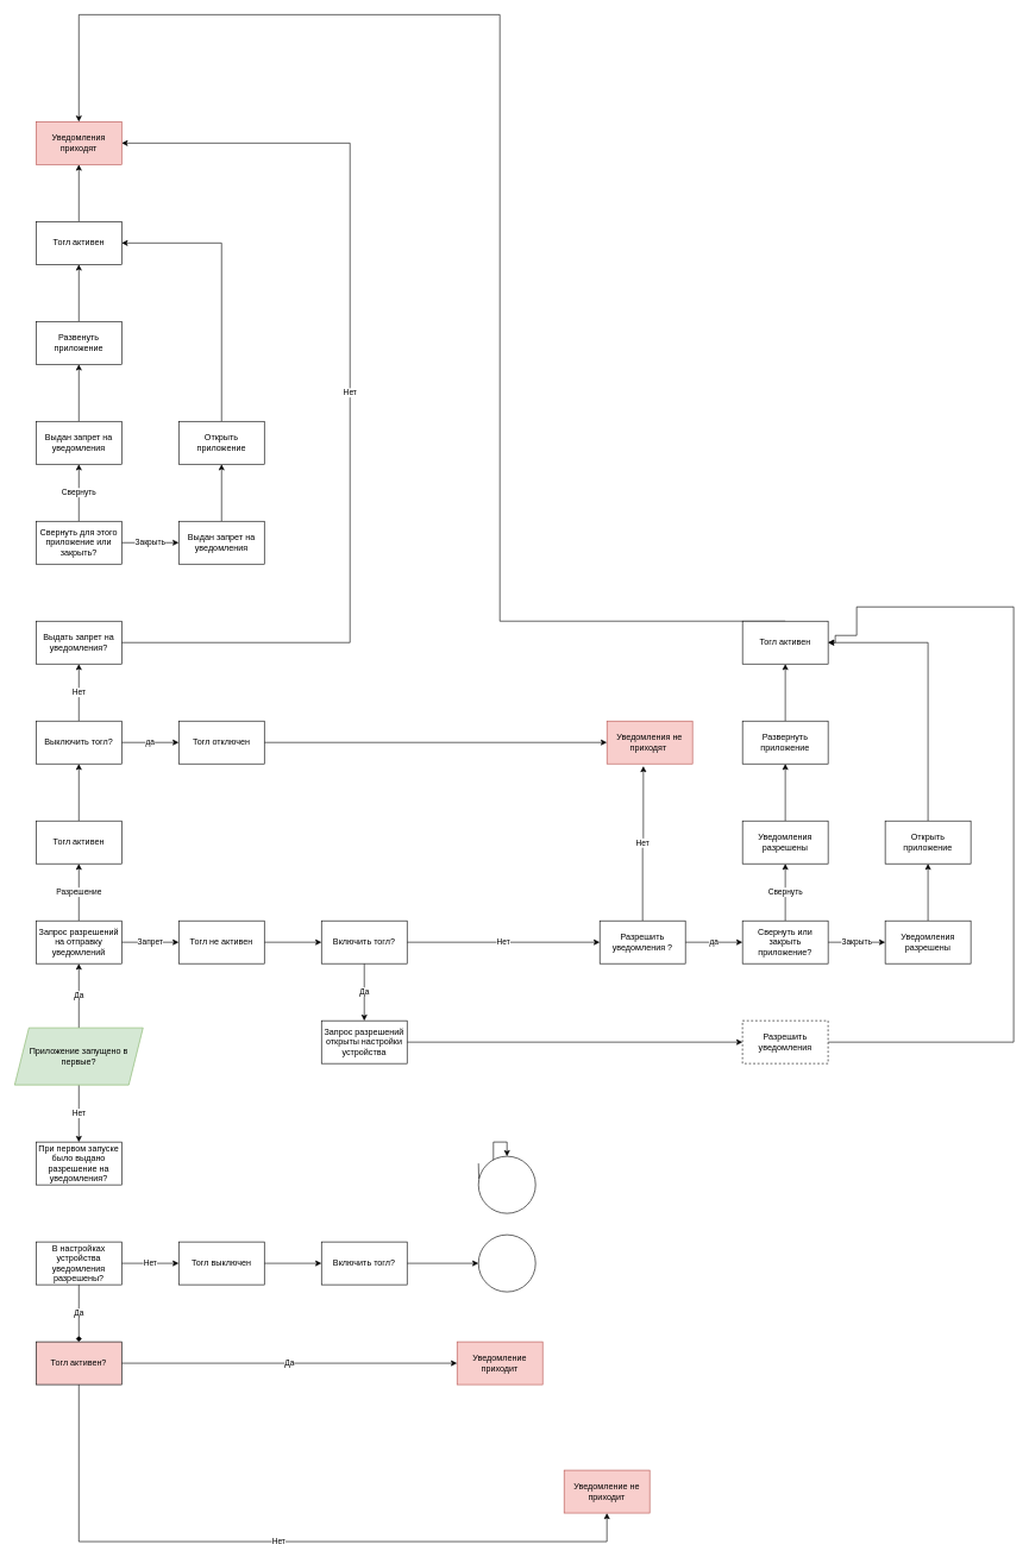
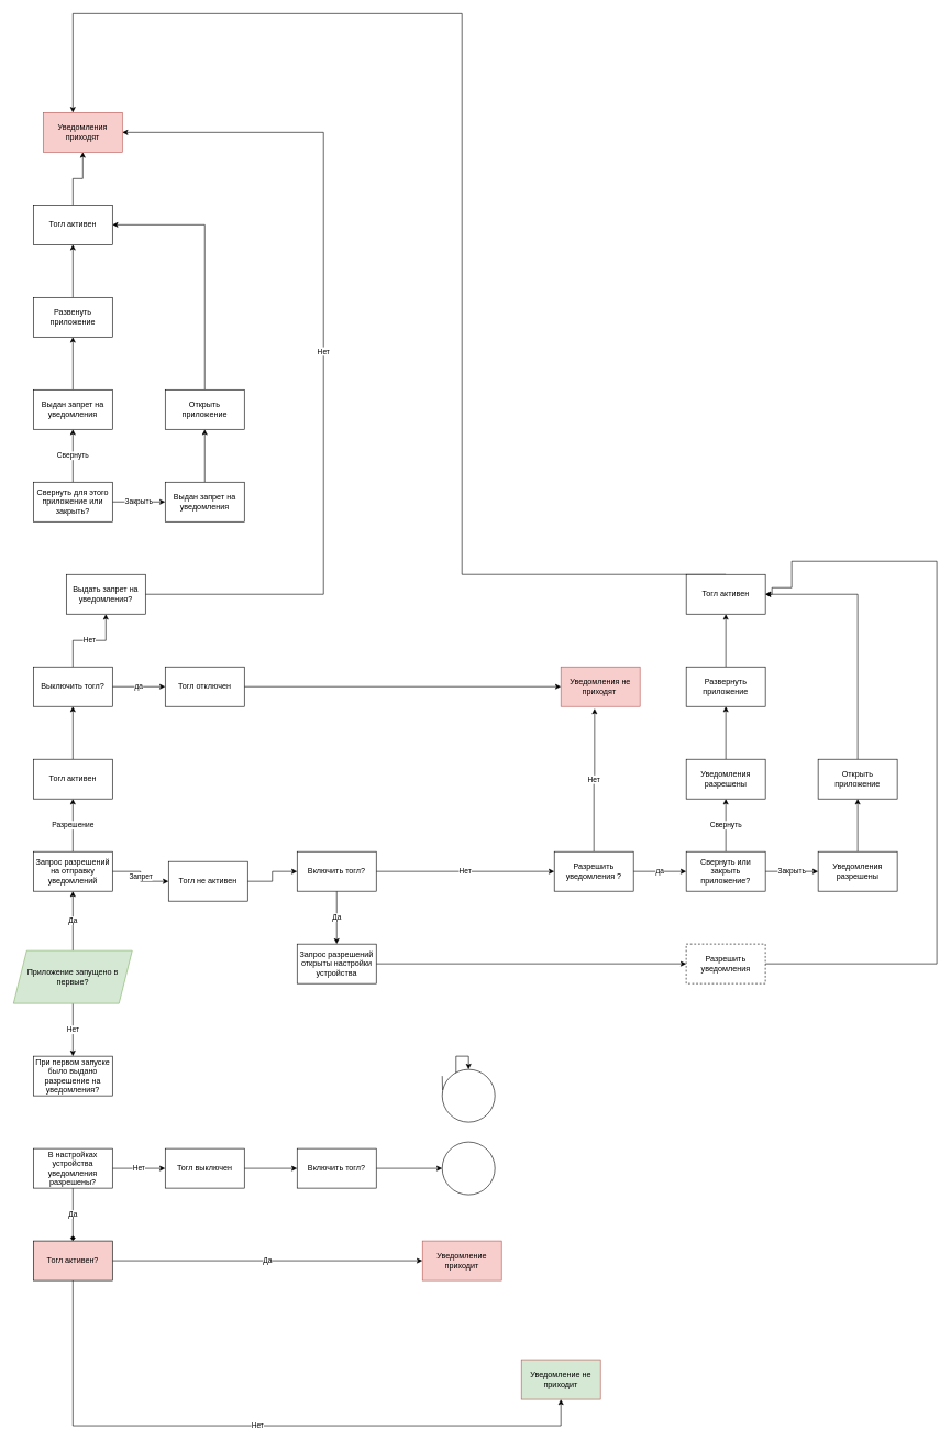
  <mxCell id="0" />
  <mxCell id="1" parent="0" />
  <mxCell id="2" value="Да" style="edgeStyle=orthogonalEdgeStyle;rounded=0;orthogonalLoop=1;jettySize=auto;html=1;" parent="1" source="4" target="7" edge="1"><mxGeometry relative="1" as="geometry" /></mxCell>
  <mxCell id="3" value="Нет" style="edgeStyle=orthogonalEdgeStyle;rounded=0;orthogonalLoop=1;jettySize=auto;html=1;" parent="1" source="4" target="8" edge="1"><mxGeometry relative="1" as="geometry" /></mxCell>
  <mxCell id="4" value="Приложение запущено в первые?" style="shape=parallelogram;perimeter=parallelogramPerimeter;whiteSpace=wrap;html=1;fixedSize=1;fillColor=#d5e8d4;strokeColor=#82b366;" parent="1" vertex="1"><mxGeometry x="20" y="1440" width="180" height="80" as="geometry" /></mxCell>
  <mxCell id="5" value="Разрешение" style="edgeStyle=orthogonalEdgeStyle;rounded=0;orthogonalLoop=1;jettySize=auto;html=1;" parent="1" source="7" target="10" edge="1"><mxGeometry relative="1" as="geometry" /></mxCell>
  <mxCell id="6" value="Запрет" style="edgeStyle=orthogonalEdgeStyle;rounded=0;orthogonalLoop=1;jettySize=auto;html=1;" parent="1" source="7" target="12" edge="1"><mxGeometry relative="1" as="geometry" /></mxCell>
  <mxCell id="7" value="Запрос разрешений на отправку уведомлений" style="whiteSpace=wrap;html=1;" parent="1" vertex="1"><mxGeometry x="50" y="1290" width="120" height="60" as="geometry" /></mxCell>
  <mxCell id="8" value="При первом запуске было выдано разрешение на уведомления?" style="whiteSpace=wrap;html=1;" parent="1" vertex="1"><mxGeometry x="50" y="1600" width="120" height="60" as="geometry" /></mxCell>
  <mxCell id="9" value="" style="edgeStyle=orthogonalEdgeStyle;rounded=0;orthogonalLoop=1;jettySize=auto;html=1;" parent="1" source="10" target="25" edge="1"><mxGeometry relative="1" as="geometry" /></mxCell>
  <mxCell id="10" value="Тогл активен" style="whiteSpace=wrap;html=1;" parent="1" vertex="1"><mxGeometry x="50" y="1150" width="120" height="60" as="geometry" /></mxCell>
  <mxCell id="11" value="" style="edgeStyle=orthogonalEdgeStyle;rounded=0;orthogonalLoop=1;jettySize=auto;html=1;" parent="1" source="12" target="65" edge="1"><mxGeometry relative="1" as="geometry" /></mxCell>
- <mxCell id="12" value="Тогл не активен" style="whiteSpace=wrap;html=1;" parent="1" vertex="1"><mxGeometry x="250" y="1290" width="120" height="60" as="geometry" /></mxCell>
+ <mxCell id="12" value="Тогл не активен" style="whiteSpace=wrap;html=1;" parent="1" vertex="1"><mxGeometry x="255" y="1305" width="120" height="60" as="geometry" /></mxCell>
  <mxCell id="13" value="Да" style="edgeStyle=orthogonalEdgeStyle;rounded=0;orthogonalLoop=1;jettySize=auto;html=1;endArrow=diamond;" parent="1" source="15" target="18" edge="1"><mxGeometry relative="1" as="geometry" /></mxCell>
  <mxCell id="14" value="Нет" style="edgeStyle=orthogonalEdgeStyle;rounded=0;orthogonalLoop=1;jettySize=auto;html=1;" parent="1" source="15" target="20" edge="1"><mxGeometry relative="1" as="geometry" /></mxCell>
  <mxCell id="15" value="В настройках устройства уведомления разрешены?" style="whiteSpace=wrap;html=1;" parent="1" vertex="1"><mxGeometry x="50" y="1740" width="120" height="60" as="geometry" /></mxCell>
  <mxCell id="16" value="Нет" style="edgeStyle=orthogonalEdgeStyle;rounded=0;orthogonalLoop=1;jettySize=auto;html=1;" parent="1" source="18" target="21" edge="1"><mxGeometry relative="1" as="geometry"><Array as="points"><mxPoint x="110" y="2160" /></Array></mxGeometry></mxCell>
  <mxCell id="17" value="Да" style="edgeStyle=orthogonalEdgeStyle;rounded=0;orthogonalLoop=1;jettySize=auto;html=1;" parent="1" source="18" target="22" edge="1"><mxGeometry relative="1" as="geometry" /></mxCell>
  <mxCell id="18" value="Тогл активен?" style="whiteSpace=wrap;html=1;fillColor=#f8cecc;" parent="1" vertex="1"><mxGeometry x="50" y="1880" width="120" height="60" as="geometry" /></mxCell>
  <mxCell id="19" value="" style="edgeStyle=orthogonalEdgeStyle;rounded=0;orthogonalLoop=1;jettySize=auto;html=1;" parent="1" source="20" target="62" edge="1"><mxGeometry relative="1" as="geometry" /></mxCell>
  <mxCell id="20" value="Тогл выключен" style="whiteSpace=wrap;html=1;" parent="1" vertex="1"><mxGeometry x="250" y="1740" width="120" height="60" as="geometry" /></mxCell>
- <mxCell id="21" value="Уведомление не приходит" style="whiteSpace=wrap;html=1;fillColor=#f8cecc;strokeColor=#b85450;" parent="1" vertex="1"><mxGeometry x="790" y="2060" width="120" height="60" as="geometry" /></mxCell>
+ <mxCell id="21" value="Уведомление не приходит" style="whiteSpace=wrap;html=1;fillColor=#d5e8d4;strokeColor=#b85450;" parent="1" vertex="1"><mxGeometry x="790" y="2060" width="120" height="60" as="geometry" /></mxCell>
  <mxCell id="22" value="Уведомление приходит" style="whiteSpace=wrap;html=1;fillColor=#f8cecc;strokeColor=#b85450;" parent="1" vertex="1"><mxGeometry x="640" y="1880" width="120" height="60" as="geometry" /></mxCell>
  <mxCell id="23" value="Нет" style="edgeStyle=orthogonalEdgeStyle;rounded=0;orthogonalLoop=1;jettySize=auto;html=1;" parent="1" source="25" target="27" edge="1"><mxGeometry relative="1" as="geometry" /></mxCell>
  <mxCell id="24" value="да" style="edgeStyle=orthogonalEdgeStyle;rounded=0;orthogonalLoop=1;jettySize=auto;html=1;" parent="1" source="25" target="46" edge="1"><mxGeometry relative="1" as="geometry" /></mxCell>
  <mxCell id="25" value="Выключить тогл?" style="whiteSpace=wrap;html=1;" parent="1" vertex="1"><mxGeometry x="50" y="1010" width="120" height="60" as="geometry" /></mxCell>
  <mxCell id="26" value="Нет" style="edgeStyle=orthogonalEdgeStyle;rounded=0;orthogonalLoop=1;jettySize=auto;html=1;entryX=1;entryY=0.5;entryDx=0;entryDy=0;" parent="1" source="27" target="42" edge="1"><mxGeometry relative="1" as="geometry"><mxPoint x="250" y="900" as="targetPoint" /><Array as="points"><mxPoint x="490" y="900" /><mxPoint x="490" y="200" /></Array></mxGeometry></mxCell>
- <mxCell id="27" value="Выдать запрет на уведомления?" style="whiteSpace=wrap;html=1;" parent="1" vertex="1"><mxGeometry x="50" y="870" width="120" height="60" as="geometry" /></mxCell>
+ <mxCell id="27" value="Выдать запрет на уведомления?" style="whiteSpace=wrap;html=1;" parent="1" vertex="1"><mxGeometry x="100" y="870" width="120" height="60" as="geometry" /></mxCell>
  <mxCell id="28" value="Свернуть" style="edgeStyle=orthogonalEdgeStyle;rounded=0;orthogonalLoop=1;jettySize=auto;html=1;" parent="1" source="30" target="35" edge="1"><mxGeometry relative="1" as="geometry" /></mxCell>
  <mxCell id="29" value="Закрыть" style="edgeStyle=orthogonalEdgeStyle;rounded=0;orthogonalLoop=1;jettySize=auto;html=1;" parent="1" source="30" target="37" edge="1"><mxGeometry relative="1" as="geometry" /></mxCell>
  <mxCell id="30" value="Свернуть для этого приложение или закрыть?" style="whiteSpace=wrap;html=1;" parent="1" vertex="1"><mxGeometry x="50" y="730" width="120" height="60" as="geometry" /></mxCell>
  <mxCell id="31" value="да" style="edgeStyle=orthogonalEdgeStyle;rounded=0;orthogonalLoop=1;jettySize=auto;html=1;" parent="1" source="33" target="50" edge="1"><mxGeometry relative="1" as="geometry" /></mxCell>
  <mxCell id="32" value="Нет" style="edgeStyle=orthogonalEdgeStyle;rounded=0;orthogonalLoop=1;jettySize=auto;html=1;exitX=0.5;exitY=0;exitDx=0;exitDy=0;entryX=0.426;entryY=1.052;entryDx=0;entryDy=0;entryPerimeter=0;" parent="1" source="33" target="47" edge="1"><mxGeometry relative="1" as="geometry" /></mxCell>
  <mxCell id="33" value="Разрешить уведомления ?" style="whiteSpace=wrap;html=1;" parent="1" vertex="1"><mxGeometry x="840" y="1290" width="120" height="60" as="geometry" /></mxCell>
  <mxCell id="34" value="" style="edgeStyle=orthogonalEdgeStyle;rounded=0;orthogonalLoop=1;jettySize=auto;html=1;" parent="1" source="35" target="39" edge="1"><mxGeometry relative="1" as="geometry" /></mxCell>
  <mxCell id="35" value="Выдан запрет на уведомления" style="whiteSpace=wrap;html=1;" parent="1" vertex="1"><mxGeometry x="50" y="590" width="120" height="60" as="geometry" /></mxCell>
  <mxCell id="36" value="" style="edgeStyle=orthogonalEdgeStyle;rounded=0;orthogonalLoop=1;jettySize=auto;html=1;" parent="1" source="37" target="44" edge="1"><mxGeometry relative="1" as="geometry" /></mxCell>
  <mxCell id="37" value="Выдан запрет на уведомления" style="whiteSpace=wrap;html=1;" parent="1" vertex="1"><mxGeometry x="250" y="730" width="120" height="60" as="geometry" /></mxCell>
  <mxCell id="38" value="" style="edgeStyle=orthogonalEdgeStyle;rounded=0;orthogonalLoop=1;jettySize=auto;html=1;" parent="1" source="39" target="41" edge="1"><mxGeometry relative="1" as="geometry" /></mxCell>
  <mxCell id="39" value="Развенуть приложение" style="whiteSpace=wrap;html=1;" parent="1" vertex="1"><mxGeometry x="50" y="450" width="120" height="60" as="geometry" /></mxCell>
  <mxCell id="40" value="" style="edgeStyle=orthogonalEdgeStyle;rounded=0;orthogonalLoop=1;jettySize=auto;html=1;" parent="1" source="41" target="42" edge="1"><mxGeometry relative="1" as="geometry" /></mxCell>
  <mxCell id="41" value="Тогл активен" style="whiteSpace=wrap;html=1;" parent="1" vertex="1"><mxGeometry x="50" y="310" width="120" height="60" as="geometry" /></mxCell>
- <mxCell id="42" value="Уведомления приходят" style="whiteSpace=wrap;html=1;fillColor=#f8cecc;strokeColor=#b85450;" parent="1" vertex="1"><mxGeometry x="50" y="170" width="120" height="60" as="geometry" /></mxCell>
+ <mxCell id="42" value="Уведомления приходят" style="whiteSpace=wrap;html=1;fillColor=#f8cecc;strokeColor=#b85450;" parent="1" vertex="1"><mxGeometry x="65" y="170" width="120" height="60" as="geometry" /></mxCell>
  <mxCell id="43" style="edgeStyle=orthogonalEdgeStyle;rounded=0;orthogonalLoop=1;jettySize=auto;html=1;exitX=0.5;exitY=0;exitDx=0;exitDy=0;entryX=1;entryY=0.5;entryDx=0;entryDy=0;" parent="1" source="44" target="41" edge="1"><mxGeometry relative="1" as="geometry" /></mxCell>
  <mxCell id="44" value="Открыть приложение" style="whiteSpace=wrap;html=1;" parent="1" vertex="1"><mxGeometry x="250" y="590" width="120" height="60" as="geometry" /></mxCell>
  <mxCell id="45" value="" style="edgeStyle=orthogonalEdgeStyle;rounded=0;orthogonalLoop=1;jettySize=auto;html=1;" parent="1" source="46" target="47" edge="1"><mxGeometry relative="1" as="geometry" /></mxCell>
  <mxCell id="46" value="Тогл отключен" style="whiteSpace=wrap;html=1;" parent="1" vertex="1"><mxGeometry x="250" y="1010" width="120" height="60" as="geometry" /></mxCell>
  <mxCell id="47" value="Уведомления не приходят&amp;nbsp;" style="whiteSpace=wrap;html=1;fillColor=#f8cecc;strokeColor=#b85450;" parent="1" vertex="1"><mxGeometry x="850" y="1010" width="120" height="60" as="geometry" /></mxCell>
  <mxCell id="48" value="Свернуть" style="edgeStyle=orthogonalEdgeStyle;rounded=0;orthogonalLoop=1;jettySize=auto;html=1;" parent="1" source="50" target="52" edge="1"><mxGeometry relative="1" as="geometry" /></mxCell>
  <mxCell id="49" value="Закрыть" style="edgeStyle=orthogonalEdgeStyle;rounded=0;orthogonalLoop=1;jettySize=auto;html=1;" parent="1" source="50" target="54" edge="1"><mxGeometry relative="1" as="geometry" /></mxCell>
  <mxCell id="50" value="Свернуть или закрыть приложение?" style="whiteSpace=wrap;html=1;" parent="1" vertex="1"><mxGeometry x="1040" y="1290" width="120" height="60" as="geometry" /></mxCell>
  <mxCell id="51" value="" style="edgeStyle=orthogonalEdgeStyle;rounded=0;orthogonalLoop=1;jettySize=auto;html=1;" parent="1" source="52" target="56" edge="1"><mxGeometry relative="1" as="geometry" /></mxCell>
  <mxCell id="52" value="Уведомления разрешены" style="whiteSpace=wrap;html=1;" parent="1" vertex="1"><mxGeometry x="1040" y="1150" width="120" height="60" as="geometry" /></mxCell>
  <mxCell id="53" value="" style="edgeStyle=orthogonalEdgeStyle;rounded=0;orthogonalLoop=1;jettySize=auto;html=1;" parent="1" source="54" target="60" edge="1"><mxGeometry relative="1" as="geometry" /></mxCell>
  <mxCell id="54" value="Уведомления разрешены" style="whiteSpace=wrap;html=1;" parent="1" vertex="1"><mxGeometry x="1240" y="1290" width="120" height="60" as="geometry" /></mxCell>
  <mxCell id="55" value="" style="edgeStyle=orthogonalEdgeStyle;rounded=0;orthogonalLoop=1;jettySize=auto;html=1;" parent="1" source="56" target="58" edge="1"><mxGeometry relative="1" as="geometry" /></mxCell>
  <mxCell id="56" value="Развернуть приложение" style="whiteSpace=wrap;html=1;" parent="1" vertex="1"><mxGeometry x="1040" y="1010" width="120" height="60" as="geometry" /></mxCell>
  <mxCell id="57" style="edgeStyle=orthogonalEdgeStyle;rounded=0;orthogonalLoop=1;jettySize=auto;html=1;exitX=0.5;exitY=0;exitDx=0;exitDy=0;" parent="1" source="58" target="42" edge="1"><mxGeometry relative="1" as="geometry"><Array as="points"><mxPoint x="700" y="20" /><mxPoint x="110" y="20" /></Array></mxGeometry></mxCell>
  <mxCell id="58" value="Тогл активен" style="whiteSpace=wrap;html=1;" parent="1" vertex="1"><mxGeometry x="1040" y="870" width="120" height="60" as="geometry" /></mxCell>
  <mxCell id="59" style="edgeStyle=orthogonalEdgeStyle;rounded=0;orthogonalLoop=1;jettySize=auto;html=1;exitX=0.5;exitY=0;exitDx=0;exitDy=0;entryX=1;entryY=0.5;entryDx=0;entryDy=0;" parent="1" source="60" target="58" edge="1"><mxGeometry relative="1" as="geometry" /></mxCell>
  <mxCell id="60" value="Открыть приложение" style="whiteSpace=wrap;html=1;" parent="1" vertex="1"><mxGeometry x="1240" y="1150" width="120" height="60" as="geometry" /></mxCell>
  <mxCell id="61" value="" style="edgeStyle=orthogonalEdgeStyle;rounded=0;orthogonalLoop=1;jettySize=auto;html=1;" edge="1" parent="1" source="62" target="71"><mxGeometry relative="1" as="geometry" /></mxCell>
  <mxCell id="62" value="Включить тогл?" style="whiteSpace=wrap;html=1;" parent="1" vertex="1"><mxGeometry x="450" y="1740" width="120" height="60" as="geometry" /></mxCell>
  <mxCell id="63" value="Да" style="edgeStyle=orthogonalEdgeStyle;rounded=0;orthogonalLoop=1;jettySize=auto;html=1;" parent="1" source="65" target="67" edge="1"><mxGeometry relative="1" as="geometry" /></mxCell>
  <mxCell id="64" value="Нет" style="edgeStyle=orthogonalEdgeStyle;rounded=0;orthogonalLoop=1;jettySize=auto;html=1;" parent="1" source="65" target="33" edge="1"><mxGeometry relative="1" as="geometry"><mxPoint x="650" y="1320" as="targetPoint" /></mxGeometry></mxCell>
  <mxCell id="65" value="Включить тогл?" style="whiteSpace=wrap;html=1;" parent="1" vertex="1"><mxGeometry x="450" y="1290" width="120" height="60" as="geometry" /></mxCell>
  <mxCell id="66" value="" style="edgeStyle=orthogonalEdgeStyle;rounded=0;orthogonalLoop=1;jettySize=auto;html=1;" parent="1" source="67" target="69" edge="1"><mxGeometry relative="1" as="geometry" /></mxCell>
  <mxCell id="67" value="Запрос разрешений открыты настройки устройства" style="whiteSpace=wrap;html=1;" parent="1" vertex="1"><mxGeometry x="450" y="1430" width="120" height="60" as="geometry" /></mxCell>
  <mxCell id="68" style="edgeStyle=orthogonalEdgeStyle;rounded=0;orthogonalLoop=1;jettySize=auto;html=1;exitX=1;exitY=0.5;exitDx=0;exitDy=0;entryX=1;entryY=0.5;entryDx=0;entryDy=0;" parent="1" source="69" target="58" edge="1"><mxGeometry relative="1" as="geometry"><Array as="points"><mxPoint x="1420" y="1460" /><mxPoint x="1420" y="850" /><mxPoint x="1200" y="850" /><mxPoint x="1200" y="890" /><mxPoint x="1170" y="890" /><mxPoint x="1170" y="900" /></Array></mxGeometry></mxCell>
  <mxCell id="69" value="Разрешить уведомления" style="whiteSpace=wrap;html=1;dashed=1;" parent="1" vertex="1"><mxGeometry x="1040" y="1430" width="120" height="60" as="geometry" /></mxCell>
  <mxCell id="70" value="" style="edgeStyle=orthogonalEdgeStyle;rounded=0;orthogonalLoop=1;jettySize=auto;html=1;" edge="1" parent="1" target="72"><mxGeometry relative="1" as="geometry"><mxPoint x="670" y="1630" as="sourcePoint" /></mxGeometry></mxCell>
  <mxCell id="71" value="" style="ellipse;whiteSpace=wrap;html=1;" vertex="1" parent="1"><mxGeometry x="670" y="1730" width="80" height="80" as="geometry" /></mxCell>
  <mxCell id="72" value="" style="ellipse;whiteSpace=wrap;html=1;" vertex="1" parent="1"><mxGeometry x="670" y="1620" width="80" height="80" as="geometry" /></mxCell>
